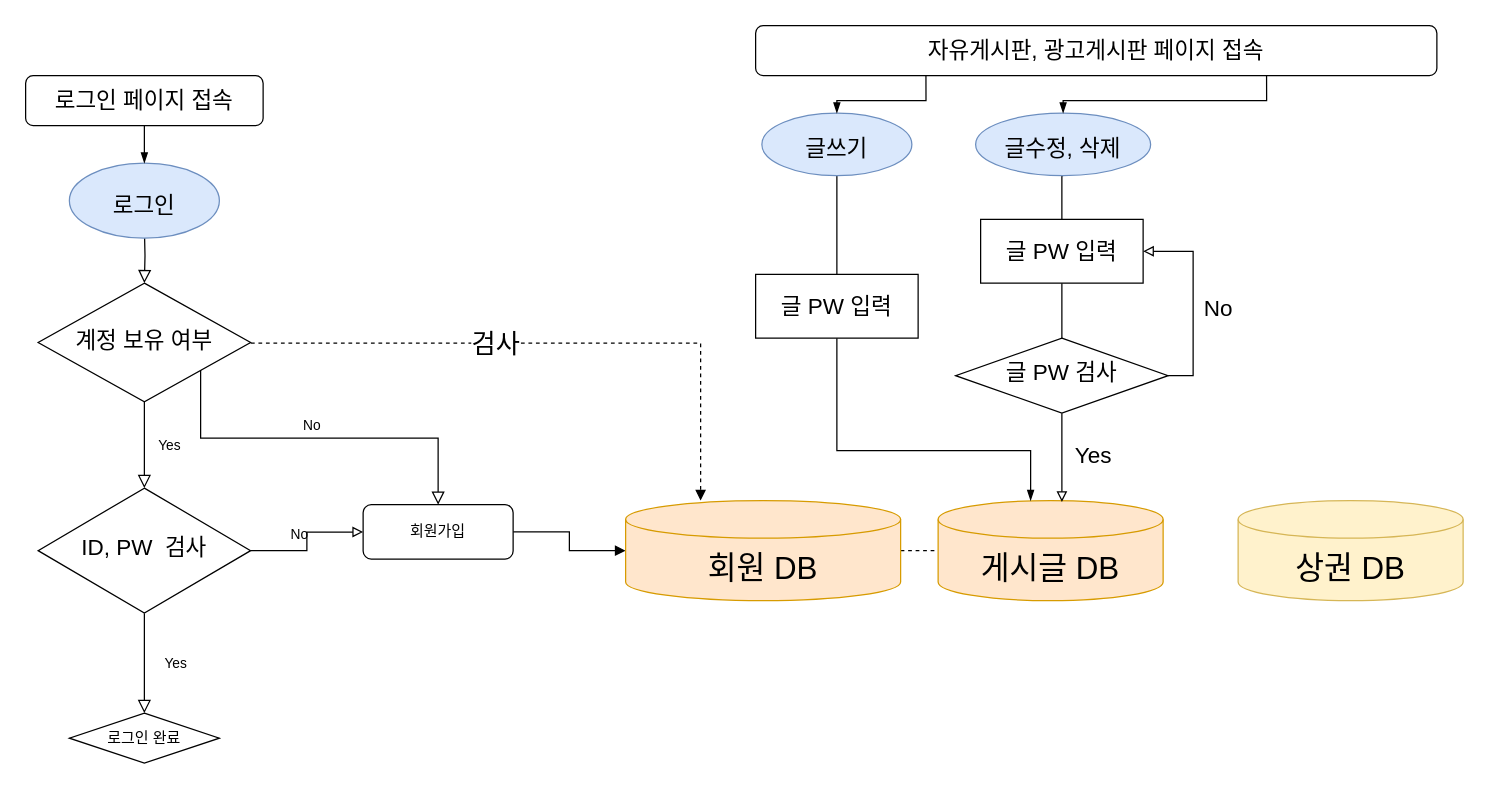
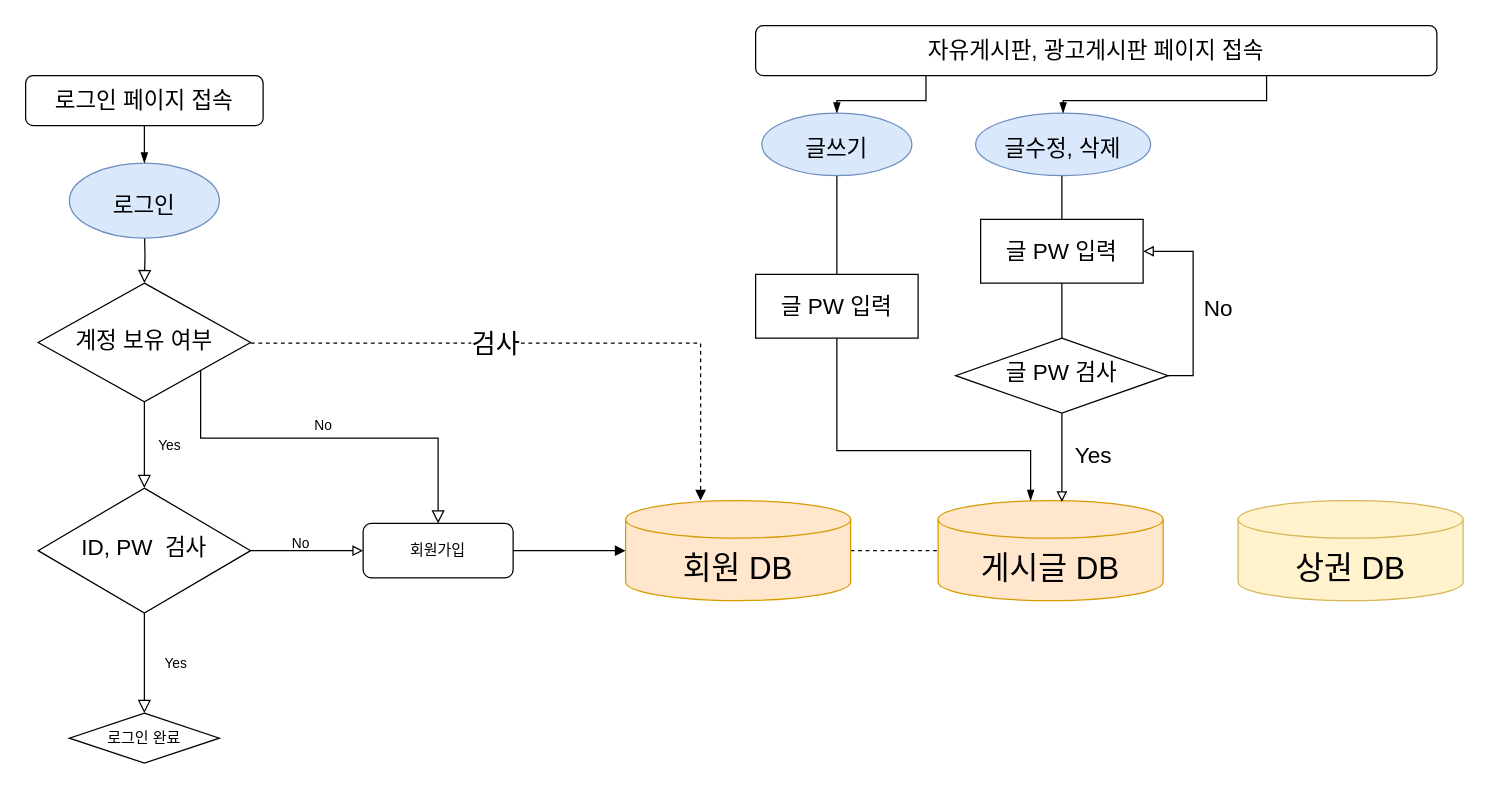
  <mxCell id="0" />
  <mxCell id="1" parent="0" />
  <mxCell id="2" value="&lt;font style=&quot;font-size: 11px;&quot;&gt;No&lt;/font&gt;" style="endArrow=classic;html=1;rounded=0;fontSize=20;entryX=0;entryY=0.5;entryDx=0;entryDy=0;strokeColor=none;" edge="1" parent="1" target="8"><mxGeometry x="-0.111" y="10" width="50" height="50" relative="1" as="geometry"><mxPoint x="200" y="440" as="sourcePoint" /><mxPoint x="250" y="390" as="targetPoint" /><mxPoint as="offset" /></mxGeometry></mxCell>
  <mxCell id="3" value="" style="rounded=0;html=1;jettySize=auto;orthogonalLoop=1;fontSize=11;endArrow=block;endFill=0;endSize=8;strokeWidth=1;shadow=0;labelBackgroundColor=none;edgeStyle=orthogonalEdgeStyle;" parent="1" target="6" edge="1"><mxGeometry relative="1" as="geometry"><mxPoint x="115" y="181" as="sourcePoint" /></mxGeometry></mxCell>
  <mxCell id="4" value="No" style="edgeStyle=orthogonalEdgeStyle;rounded=0;html=1;jettySize=auto;orthogonalLoop=1;fontSize=11;endArrow=block;endFill=0;endSize=8;strokeWidth=1;shadow=0;labelBackgroundColor=none;exitX=1;exitY=0.5;exitDx=0;exitDy=0;" parent="1" source="6" target="8" edge="1"><mxGeometry x="0.14" y="10" relative="1" as="geometry"><mxPoint as="offset" /><Array as="points"><mxPoint x="160" y="274" /><mxPoint x="160" y="350" /><mxPoint x="350" y="350" /></Array></mxGeometry></mxCell>
  <mxCell id="5" value="검사" style="edgeStyle=orthogonalEdgeStyle;rounded=0;orthogonalLoop=1;jettySize=auto;html=1;exitX=1;exitY=1;exitDx=0;exitDy=0;fontSize=21;endArrow=block;endFill=1;dashed=1;" edge="1" parent="1" source="6" target="14"><mxGeometry x="-0.052" relative="1" as="geometry"><Array as="points"><mxPoint x="157" y="274" /><mxPoint x="560" y="274" /></Array><mxPoint as="offset" /></mxGeometry></mxCell>
  <mxCell id="6" value="&lt;font style=&quot;font-size: 18px;&quot;&gt;계정 보유 여부&lt;/font&gt;" style="rhombus;whiteSpace=wrap;html=1;shadow=0;fontFamily=Helvetica;fontSize=12;align=center;strokeWidth=1;spacing=6;spacingTop=-4;" parent="1" vertex="1"><mxGeometry x="30" y="226" width="170" height="95" as="geometry" /></mxCell>
  <mxCell id="7" style="edgeStyle=orthogonalEdgeStyle;rounded=0;orthogonalLoop=1;jettySize=auto;html=1;exitX=1;exitY=0.5;exitDx=0;exitDy=0;entryX=0;entryY=0.5;entryDx=0;entryDy=0;entryPerimeter=0;labelBackgroundColor=default;fontFamily=Helvetica;fontSize=20;fontColor=default;endArrow=block;endFill=1;strokeColor=default;" edge="1" parent="1" source="8" target="14"><mxGeometry relative="1" as="geometry" /></mxCell>
- <mxCell id="8" value="회원가입" style="rounded=1;whiteSpace=wrap;html=1;fontSize=12;glass=0;strokeWidth=1;shadow=0;" parent="1" vertex="1"><mxGeometry x="290" y="403.25" width="120" height="43.5" as="geometry" /></mxCell>
+ <mxCell id="8" value="회원가입" style="rounded=1;whiteSpace=wrap;html=1;fontSize=12;glass=0;strokeWidth=1;shadow=0;" parent="1" vertex="1"><mxGeometry x="290" y="418.25" width="120" height="43.5" as="geometry" /></mxCell>
  <mxCell id="9" value="Yes" style="edgeStyle=orthogonalEdgeStyle;rounded=0;html=1;jettySize=auto;orthogonalLoop=1;fontSize=11;endArrow=block;endFill=0;endSize=8;strokeWidth=1;shadow=0;labelBackgroundColor=none;" parent="1" source="11" target="12" edge="1"><mxGeometry y="25" relative="1" as="geometry"><mxPoint as="offset" /><Array as="points"><mxPoint x="115" y="540" /><mxPoint x="115" y="540" /></Array></mxGeometry></mxCell>
  <mxCell id="10" style="edgeStyle=orthogonalEdgeStyle;shape=connector;rounded=0;orthogonalLoop=1;jettySize=auto;html=1;exitX=1;exitY=0.5;exitDx=0;exitDy=0;labelBackgroundColor=default;fontFamily=Helvetica;fontSize=20;fontColor=default;endArrow=block;strokeColor=default;endFill=0;" edge="1" parent="1" source="11" target="8"><mxGeometry relative="1" as="geometry" /></mxCell>
  <mxCell id="11" value="&lt;font style=&quot;font-size: 18px;&quot;&gt;ID, PW &amp;nbsp;검사&lt;/font&gt;" style="rhombus;whiteSpace=wrap;html=1;shadow=0;fontFamily=Helvetica;fontSize=12;align=center;strokeWidth=1;spacing=6;spacingTop=-4;" parent="1" vertex="1"><mxGeometry x="30" y="390" width="170" height="100" as="geometry" /></mxCell>
  <mxCell id="12" value="로그인 완료" style="rhombus;whiteSpace=wrap;html=1;fontSize=12;glass=0;strokeWidth=1;shadow=0;" parent="1" vertex="1"><mxGeometry x="55" y="570" width="120" height="40" as="geometry" /></mxCell>
  <mxCell id="13" style="edgeStyle=orthogonalEdgeStyle;shape=connector;rounded=0;orthogonalLoop=1;jettySize=auto;html=1;exitX=1;exitY=0.5;exitDx=0;exitDy=0;exitPerimeter=0;entryX=0;entryY=0.5;entryDx=0;entryDy=0;entryPerimeter=0;labelBackgroundColor=default;fontFamily=Helvetica;fontSize=11;fontColor=default;endArrow=none;endFill=0;strokeColor=default;dashed=1;" edge="1" parent="1" source="14" target="17"><mxGeometry relative="1" as="geometry" /></mxCell>
- <mxCell id="14" value="&lt;font style=&quot;font-size: 25px;&quot;&gt;회원 DB&lt;/font&gt;" style="shape=cylinder3;whiteSpace=wrap;html=1;boundedLbl=1;backgroundOutline=1;size=15;fillColor=#ffe6cc;strokeColor=#d79b00;" vertex="1" parent="1"><mxGeometry x="500" y="400" width="220" height="80" as="geometry" /></mxCell>
+ <mxCell id="14" value="&lt;font style=&quot;font-size: 25px;&quot;&gt;회원 DB&lt;/font&gt;" style="shape=cylinder3;whiteSpace=wrap;html=1;boundedLbl=1;backgroundOutline=1;size=15;fillColor=#ffe6cc;strokeColor=#d79b00;" vertex="1" parent="1"><mxGeometry x="500" y="400" width="180" height="80" as="geometry" /></mxCell>
  <mxCell id="15" value="&lt;font style=&quot;font-size: 25px;&quot;&gt;상권 DB&lt;/font&gt;" style="shape=cylinder3;whiteSpace=wrap;html=1;boundedLbl=1;backgroundOutline=1;size=15;fillColor=#fff2cc;strokeColor=#d6b656;" vertex="1" parent="1"><mxGeometry x="990" y="400" width="180" height="80" as="geometry" /></mxCell>
  <mxCell id="16" value="&lt;font style=&quot;font-size: 18px;&quot;&gt;로그인&lt;/font&gt;" style="ellipse;whiteSpace=wrap;html=1;fontSize=25;fillColor=#dae8fc;strokeColor=#6c8ebf;" vertex="1" parent="1"><mxGeometry x="55" y="130" width="120" height="60" as="geometry" /></mxCell>
  <mxCell id="17" value="&lt;span style=&quot;font-size: 25px;&quot;&gt;게시글 DB&lt;/span&gt;" style="shape=cylinder3;whiteSpace=wrap;html=1;boundedLbl=1;backgroundOutline=1;size=15;fillColor=#ffe6cc;strokeColor=#d79b00;" vertex="1" parent="1"><mxGeometry x="750" y="400" width="180" height="80" as="geometry" /></mxCell>
  <mxCell id="18" style="edgeStyle=orthogonalEdgeStyle;shape=connector;rounded=0;orthogonalLoop=1;jettySize=auto;html=1;exitX=0.5;exitY=1;exitDx=0;exitDy=0;labelBackgroundColor=default;fontFamily=Helvetica;fontSize=14;fontColor=default;endArrow=none;endFill=0;strokeColor=default;entryX=0.5;entryY=0;entryDx=0;entryDy=0;" edge="1" parent="1" source="21" target="20"><mxGeometry relative="1" as="geometry"><mxPoint x="669.25" y="138.5" as="targetPoint" /><mxPoint x="669" y="107" as="sourcePoint" /></mxGeometry></mxCell>
  <mxCell id="19" style="edgeStyle=orthogonalEdgeStyle;shape=connector;rounded=0;orthogonalLoop=1;jettySize=auto;html=1;labelBackgroundColor=default;fontFamily=Helvetica;fontSize=25;fontColor=default;endArrow=blockThin;endFill=1;strokeColor=default;exitX=0.5;exitY=1;exitDx=0;exitDy=0;entryX=0.5;entryY=0;entryDx=0;entryDy=0;entryPerimeter=0;" edge="1" parent="1" source="20"><mxGeometry relative="1" as="geometry"><mxPoint x="824" y="400" as="targetPoint" /><Array as="points"><mxPoint x="669" y="360" /><mxPoint x="824" y="360" /></Array></mxGeometry></mxCell>
  <mxCell id="20" value="&lt;font style=&quot;font-size: 18px;&quot;&gt;글 PW 입력&lt;/font&gt;" style="rounded=0;whiteSpace=wrap;html=1;fontFamily=Helvetica;fontSize=14;fontColor=default;" vertex="1" parent="1"><mxGeometry x="604" y="219" width="130" height="51" as="geometry" /></mxCell>
  <mxCell id="21" value="&lt;font style=&quot;font-size: 18px;&quot;&gt;글쓰기&lt;/font&gt;" style="ellipse;whiteSpace=wrap;html=1;fontSize=25;fillColor=#dae8fc;strokeColor=#6c8ebf;" vertex="1" parent="1"><mxGeometry x="609" y="90" width="120" height="50" as="geometry" /></mxCell>
  <mxCell id="22" style="edgeStyle=orthogonalEdgeStyle;shape=connector;rounded=0;orthogonalLoop=1;jettySize=auto;html=1;exitX=0.5;exitY=1;exitDx=0;exitDy=0;labelBackgroundColor=default;fontFamily=Helvetica;fontSize=14;fontColor=default;endArrow=none;endFill=0;strokeColor=default;entryX=0.5;entryY=0;entryDx=0;entryDy=0;" edge="1" source="25" target="24" parent="1"><mxGeometry relative="1" as="geometry"><mxPoint x="819.25" y="138.5" as="targetPoint" /><mxPoint x="819" y="107" as="sourcePoint" /></mxGeometry></mxCell>
  <mxCell id="23" style="edgeStyle=orthogonalEdgeStyle;shape=connector;rounded=0;orthogonalLoop=1;jettySize=auto;html=1;exitX=0.5;exitY=1;exitDx=0;exitDy=0;entryX=0.5;entryY=0;entryDx=0;entryDy=0;labelBackgroundColor=default;fontFamily=Helvetica;fontSize=18;fontColor=default;endArrow=none;endFill=0;strokeColor=default;" edge="1" parent="1" source="24" target="28"><mxGeometry relative="1" as="geometry" /></mxCell>
  <mxCell id="24" value="&lt;font style=&quot;font-size: 18px;&quot;&gt;글 PW 입력&lt;/font&gt;" style="rounded=0;whiteSpace=wrap;html=1;fontFamily=Helvetica;fontSize=14;fontColor=default;" vertex="1" parent="1"><mxGeometry x="784" y="175" width="130" height="51" as="geometry" /></mxCell>
  <mxCell id="25" value="&lt;font style=&quot;font-size: 18px;&quot;&gt;글수정, 삭제&lt;/font&gt;" style="ellipse;whiteSpace=wrap;html=1;fontSize=25;fillColor=#dae8fc;strokeColor=#6c8ebf;" vertex="1" parent="1"><mxGeometry x="780" y="90" width="140" height="50" as="geometry" /></mxCell>
  <mxCell id="26" value="Yes" style="edgeStyle=orthogonalEdgeStyle;shape=connector;rounded=0;orthogonalLoop=1;jettySize=auto;html=1;exitX=0.5;exitY=1;exitDx=0;exitDy=0;entryX=0.639;entryY=0.013;entryDx=0;entryDy=0;entryPerimeter=0;labelBackgroundColor=default;fontFamily=Helvetica;fontSize=18;fontColor=default;endArrow=block;endFill=0;strokeColor=default;" edge="1" parent="1" source="28"><mxGeometry x="-0.046" y="25" relative="1" as="geometry"><mxPoint x="849.02" y="401.04" as="targetPoint" /><mxPoint as="offset" /></mxGeometry></mxCell>
  <mxCell id="27" value="No" style="edgeStyle=orthogonalEdgeStyle;shape=connector;rounded=0;orthogonalLoop=1;jettySize=auto;html=1;exitX=1;exitY=0.5;exitDx=0;exitDy=0;entryX=1;entryY=0.5;entryDx=0;entryDy=0;labelBackgroundColor=default;fontFamily=Helvetica;fontSize=18;fontColor=default;endArrow=block;endFill=0;strokeColor=default;" edge="1" parent="1" source="28" target="24"><mxGeometry x="-0.07" y="-20" relative="1" as="geometry"><mxPoint y="1" as="offset" /></mxGeometry></mxCell>
  <mxCell id="28" value="&lt;font size=&quot;4&quot;&gt;글 PW 검사&lt;br&gt;&lt;/font&gt;" style="rhombus;whiteSpace=wrap;html=1;shadow=0;fontFamily=Helvetica;fontSize=12;align=center;strokeWidth=1;spacing=6;spacingTop=-4;" vertex="1" parent="1"><mxGeometry x="764" y="270" width="170" height="60" as="geometry" /></mxCell>
  <mxCell id="29" value="Yes" style="rounded=0;html=1;jettySize=auto;orthogonalLoop=1;fontSize=11;endArrow=block;endFill=0;endSize=8;strokeWidth=1;shadow=0;labelBackgroundColor=none;edgeStyle=orthogonalEdgeStyle;exitX=0.5;exitY=1;exitDx=0;exitDy=0;" edge="1" parent="1"><mxGeometry y="20" relative="1" as="geometry"><mxPoint as="offset" /><mxPoint x="115" y="321" as="sourcePoint" /><mxPoint x="115" y="390" as="targetPoint" /></mxGeometry></mxCell>
  <mxCell id="30" style="edgeStyle=orthogonalEdgeStyle;shape=connector;rounded=0;orthogonalLoop=1;jettySize=auto;html=1;exitX=0.25;exitY=1;exitDx=0;exitDy=0;entryX=0.5;entryY=0;entryDx=0;entryDy=0;labelBackgroundColor=default;fontFamily=Helvetica;fontSize=18;fontColor=default;endArrow=blockThin;endFill=1;strokeColor=default;" edge="1" parent="1" source="32" target="21"><mxGeometry relative="1" as="geometry" /></mxCell>
  <mxCell id="31" style="edgeStyle=orthogonalEdgeStyle;shape=connector;rounded=0;orthogonalLoop=1;jettySize=auto;html=1;exitX=0.75;exitY=1;exitDx=0;exitDy=0;entryX=0.5;entryY=0;entryDx=0;entryDy=0;labelBackgroundColor=default;fontFamily=Helvetica;fontSize=18;fontColor=default;endArrow=blockThin;endFill=1;strokeColor=default;" edge="1" parent="1" source="32" target="25"><mxGeometry relative="1" as="geometry" /></mxCell>
  <mxCell id="32" value="자유게시판, 광고게시판 페이지 접속" style="rounded=1;whiteSpace=wrap;html=1;fontFamily=Helvetica;fontSize=18;fontColor=default;" vertex="1" parent="1"><mxGeometry x="604" y="20" width="545" height="40" as="geometry" /></mxCell>
  <mxCell id="33" style="edgeStyle=orthogonalEdgeStyle;shape=connector;rounded=0;orthogonalLoop=1;jettySize=auto;html=1;entryX=0.5;entryY=0;entryDx=0;entryDy=0;labelBackgroundColor=default;fontFamily=Helvetica;fontSize=18;fontColor=default;endArrow=blockThin;endFill=1;strokeColor=default;" edge="1" parent="1" source="34" target="16"><mxGeometry relative="1" as="geometry" /></mxCell>
  <mxCell id="34" value="로그인 페이지 접속" style="rounded=1;whiteSpace=wrap;html=1;fontFamily=Helvetica;fontSize=18;fontColor=default;" vertex="1" parent="1"><mxGeometry x="20" y="60" width="190" height="40" as="geometry" /></mxCell>
